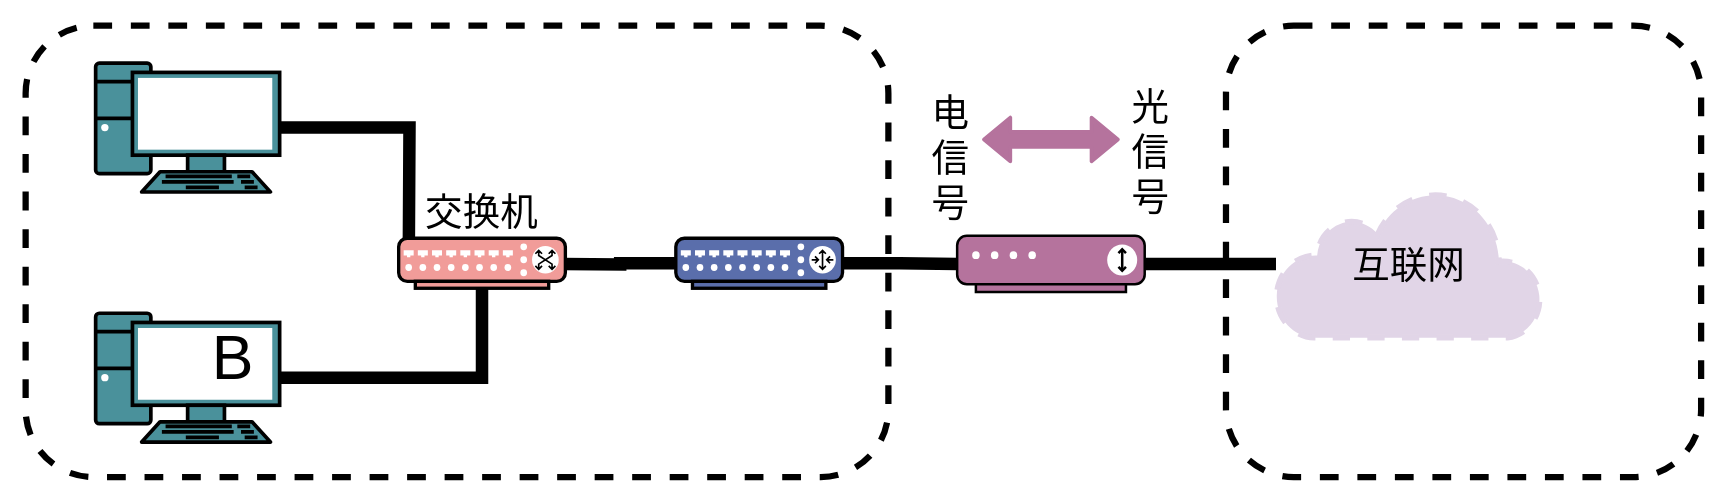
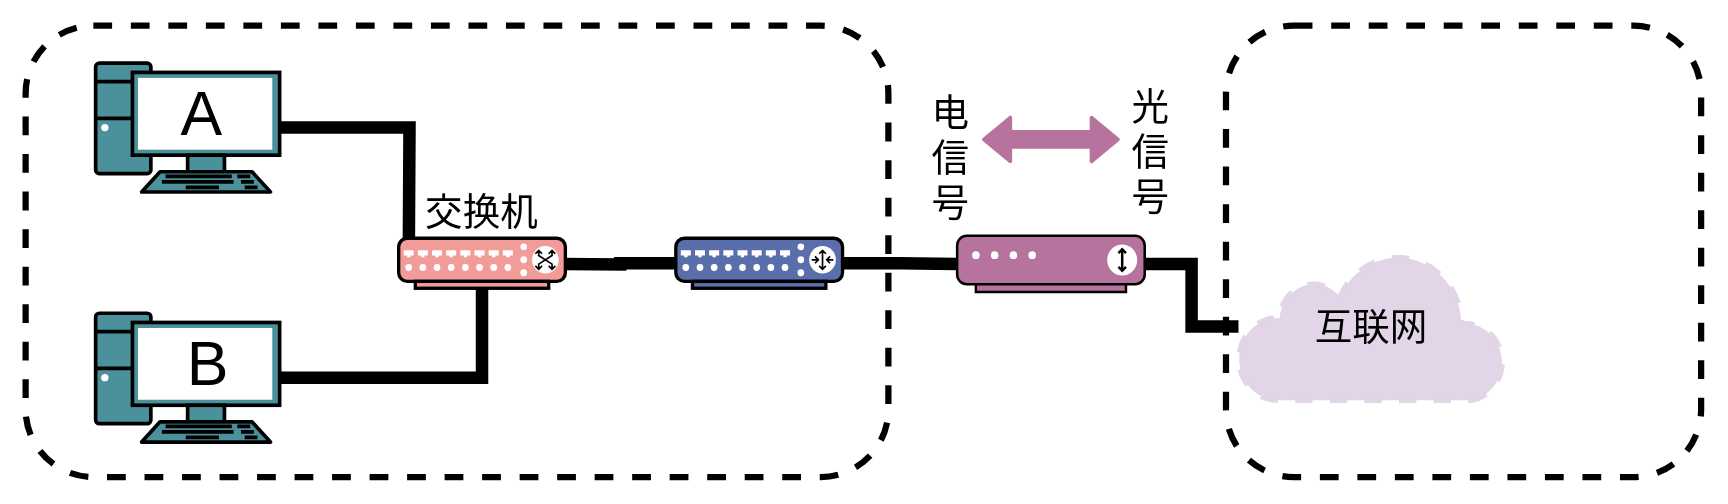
  <mxCell id="0" />
  <mxCell id="1" parent="0" />
  <mxCell id="2" value="" style="rounded=1;whiteSpace=wrap;html=1;strokeColor=#000000;fillColor=none;dashed=1;strokeWidth=5;" parent="1" vertex="1"><mxGeometry x="20" y="20" width="690" height="361" as="geometry" /></mxCell>
  <mxCell id="3" style="edgeStyle=orthogonalEdgeStyle;rounded=0;orthogonalLoop=1;jettySize=auto;html=1;exitX=1;exitY=0.5;exitDx=0;exitDy=0;exitPerimeter=0;strokeWidth=10;endArrow=none;endFill=0;entryX=0.05;entryY=0.05;entryDx=0;entryDy=0;entryPerimeter=0;" parent="1" source="4" edge="1"><mxGeometry relative="1" as="geometry"><mxPoint x="326.5" y="192.95" as="targetPoint" /></mxGeometry></mxCell>
  <mxCell id="4" value="" style="fontColor=#0066CC;verticalAlign=top;verticalLabelPosition=bottom;labelPosition=center;align=center;html=1;outlineConnect=0;gradientColor=none;gradientDirection=north;strokeWidth=2;shape=mxgraph.networks.pc;fillColor=#4A919B;" parent="1" vertex="1"><mxGeometry x="76" y="50" width="147.15" height="103" as="geometry" /></mxCell>
  <mxCell id="5" value="" style="fontColor=#0066CC;verticalAlign=top;verticalLabelPosition=bottom;labelPosition=center;align=center;html=1;outlineConnect=0;gradientColor=none;gradientDirection=north;strokeWidth=2;shape=mxgraph.networks.pc;fillColor=#4A919B;" parent="1" vertex="1"><mxGeometry x="76" y="250" width="147.15" height="103" as="geometry" /></mxCell>
- <mxCell id="7" value="&lt;font style=&quot;font-size: 50px&quot;&gt;B&lt;/font&gt;" style="text;html=1;strokeColor=none;fillColor=none;align=center;verticalAlign=middle;whiteSpace=wrap;rounded=0;" parent="1" vertex="1"><mxGeometry x="166" y="275" width="40" height="20" as="geometry" /></mxCell>
+ <mxCell id="6" value="&lt;font style=&quot;font-size: 50px&quot;&gt;A&lt;/font&gt;" style="text;html=1;strokeColor=none;fillColor=none;align=center;verticalAlign=middle;whiteSpace=wrap;rounded=0;" parent="1" vertex="1"><mxGeometry x="141" y="80" width="40" height="20" as="geometry" /></mxCell>
+ <mxCell id="7" value="&lt;font style=&quot;font-size: 50px&quot;&gt;B&lt;/font&gt;" style="text;html=1;strokeColor=none;fillColor=none;align=center;verticalAlign=middle;whiteSpace=wrap;rounded=0;" parent="1" vertex="1"><mxGeometry x="146" y="280" width="40" height="20" as="geometry" /></mxCell>
  <mxCell id="8" style="edgeStyle=orthogonalEdgeStyle;rounded=0;orthogonalLoop=1;jettySize=auto;html=1;exitX=0.5;exitY=1;exitDx=0;exitDy=0;exitPerimeter=0;entryX=1;entryY=0.5;entryDx=0;entryDy=0;entryPerimeter=0;endArrow=none;endFill=0;strokeWidth=10;" parent="1" target="5" edge="1"><mxGeometry relative="1" as="geometry"><mxPoint x="385" y="230" as="sourcePoint" /><Array as="points"><mxPoint x="385" y="301" /></Array></mxGeometry></mxCell>
  <mxCell id="9" style="edgeStyle=orthogonalEdgeStyle;rounded=0;orthogonalLoop=1;jettySize=auto;html=1;exitX=1;exitY=0.5;exitDx=0;exitDy=0;exitPerimeter=0;entryX=0;entryY=0.5;entryDx=0;entryDy=0;entryPerimeter=0;endArrow=none;endFill=0;strokeWidth=10;" parent="1" target="12" edge="1"><mxGeometry relative="1" as="geometry"><mxPoint x="450" y="210.5" as="sourcePoint" /></mxGeometry></mxCell>
  <mxCell id="10" value="&lt;span style=&quot;font-size: 30px&quot;&gt;交换机&lt;/span&gt;" style="text;html=1;strokeColor=none;fillColor=none;align=center;verticalAlign=middle;whiteSpace=wrap;rounded=0;" parent="1" vertex="1"><mxGeometry x="335" y="153" width="100" height="31" as="geometry" /></mxCell>
  <mxCell id="11" style="edgeStyle=orthogonalEdgeStyle;rounded=0;orthogonalLoop=1;jettySize=auto;html=1;exitX=1;exitY=0.5;exitDx=0;exitDy=0;exitPerimeter=0;endArrow=none;endFill=0;strokeWidth=10;" parent="1" source="12" target="14" edge="1"><mxGeometry relative="1" as="geometry" /></mxCell>
  <mxCell id="12" value="" style="fontColor=#0066CC;verticalAlign=top;verticalLabelPosition=bottom;labelPosition=center;align=center;html=1;outlineConnect=0;gradientColor=none;gradientDirection=north;strokeWidth=2;shape=mxgraph.networks.router;fillColor=#5A6EAB;fontSize=30;" parent="1" vertex="1"><mxGeometry x="540" y="190" width="133.33" height="40" as="geometry" /></mxCell>
  <mxCell id="13" value="" style="edgeStyle=orthogonalEdgeStyle;rounded=0;orthogonalLoop=1;jettySize=auto;html=1;endArrow=none;endFill=0;strokeColor=#000000;strokeWidth=10;" parent="1" source="14" target="15" edge="1"><mxGeometry relative="1" as="geometry" /></mxCell>
  <mxCell id="14" value="" style="fontColor=#0066CC;verticalAlign=top;verticalLabelPosition=bottom;labelPosition=center;align=center;html=1;outlineConnect=0;gradientColor=none;gradientDirection=north;strokeWidth=2;shape=mxgraph.networks.modem;fillColor=#B5739D;" parent="1" vertex="1"><mxGeometry x="765" y="188" width="150" height="45" as="geometry" /></mxCell>
- <mxCell id="15" value="&lt;font style=&quot;font-size: 30px&quot; color=&quot;#000000&quot;&gt;互联网&lt;/font&gt;" style="html=1;outlineConnect=0;gradientColor=none;gradientDirection=north;strokeWidth=2;shape=mxgraph.networks.cloud;fontColor=#ffffff;dashed=1;fillColor=#E1D5E7;strokeColor=#E1D5E7;" parent="1" vertex="1"><mxGeometry x="1020" y="151.5" width="212.4" height="118" as="geometry" /></mxCell>
+ <mxCell id="15" value="&lt;font style=&quot;font-size: 30px&quot; color=&quot;#000000&quot;&gt;互联网&lt;/font&gt;" style="html=1;outlineConnect=0;gradientColor=none;gradientDirection=north;strokeWidth=2;shape=mxgraph.networks.cloud;fontColor=#ffffff;dashed=1;fillColor=#E1D5E7;strokeColor=#E1D5E7;" parent="1" vertex="1"><mxGeometry x="990" y="201.5" width="212.4" height="118" as="geometry" /></mxCell>
  <mxCell id="16" value="" style="rounded=1;whiteSpace=wrap;html=1;strokeWidth=5;dashed=1;fillColor=none;" parent="1" vertex="1"><mxGeometry x="980" y="20" width="380" height="361" as="geometry" /></mxCell>
  <mxCell id="17" value="&lt;font style=&quot;font-size: 30px&quot;&gt;电信号&lt;/font&gt;" style="text;html=1;strokeColor=none;fillColor=none;align=center;verticalAlign=middle;whiteSpace=wrap;rounded=0;dashed=1;" parent="1" vertex="1"><mxGeometry x="740" y="116" width="40" height="20" as="geometry" /></mxCell>
  <mxCell id="18" value="" style="shape=flexArrow;endArrow=classic;startArrow=classic;html=1;strokeWidth=3;strokeColor=#B5739D;fillColor=#B5739D;" parent="1" edge="1"><mxGeometry width="50" height="50" relative="1" as="geometry"><mxPoint x="785" y="111" as="sourcePoint" /><mxPoint x="895" y="111" as="targetPoint" /></mxGeometry></mxCell>
  <mxCell id="19" value="&lt;font style=&quot;font-size: 30px&quot;&gt;光信号&lt;/font&gt;" style="text;html=1;strokeColor=none;fillColor=none;align=center;verticalAlign=middle;whiteSpace=wrap;rounded=0;dashed=1;" parent="1" vertex="1"><mxGeometry x="900" y="111" width="40" height="20" as="geometry" /></mxCell>
  <mxCell id="20" value="" style="fontColor=#0066CC;verticalAlign=top;verticalLabelPosition=bottom;labelPosition=center;align=center;html=1;outlineConnect=0;gradientColor=none;gradientDirection=north;strokeWidth=2;shape=mxgraph.networks.switch;fillColor=#F19C99;" vertex="1" parent="1"><mxGeometry x="318.34" y="190" width="133.33" height="40" as="geometry" /></mxCell>
